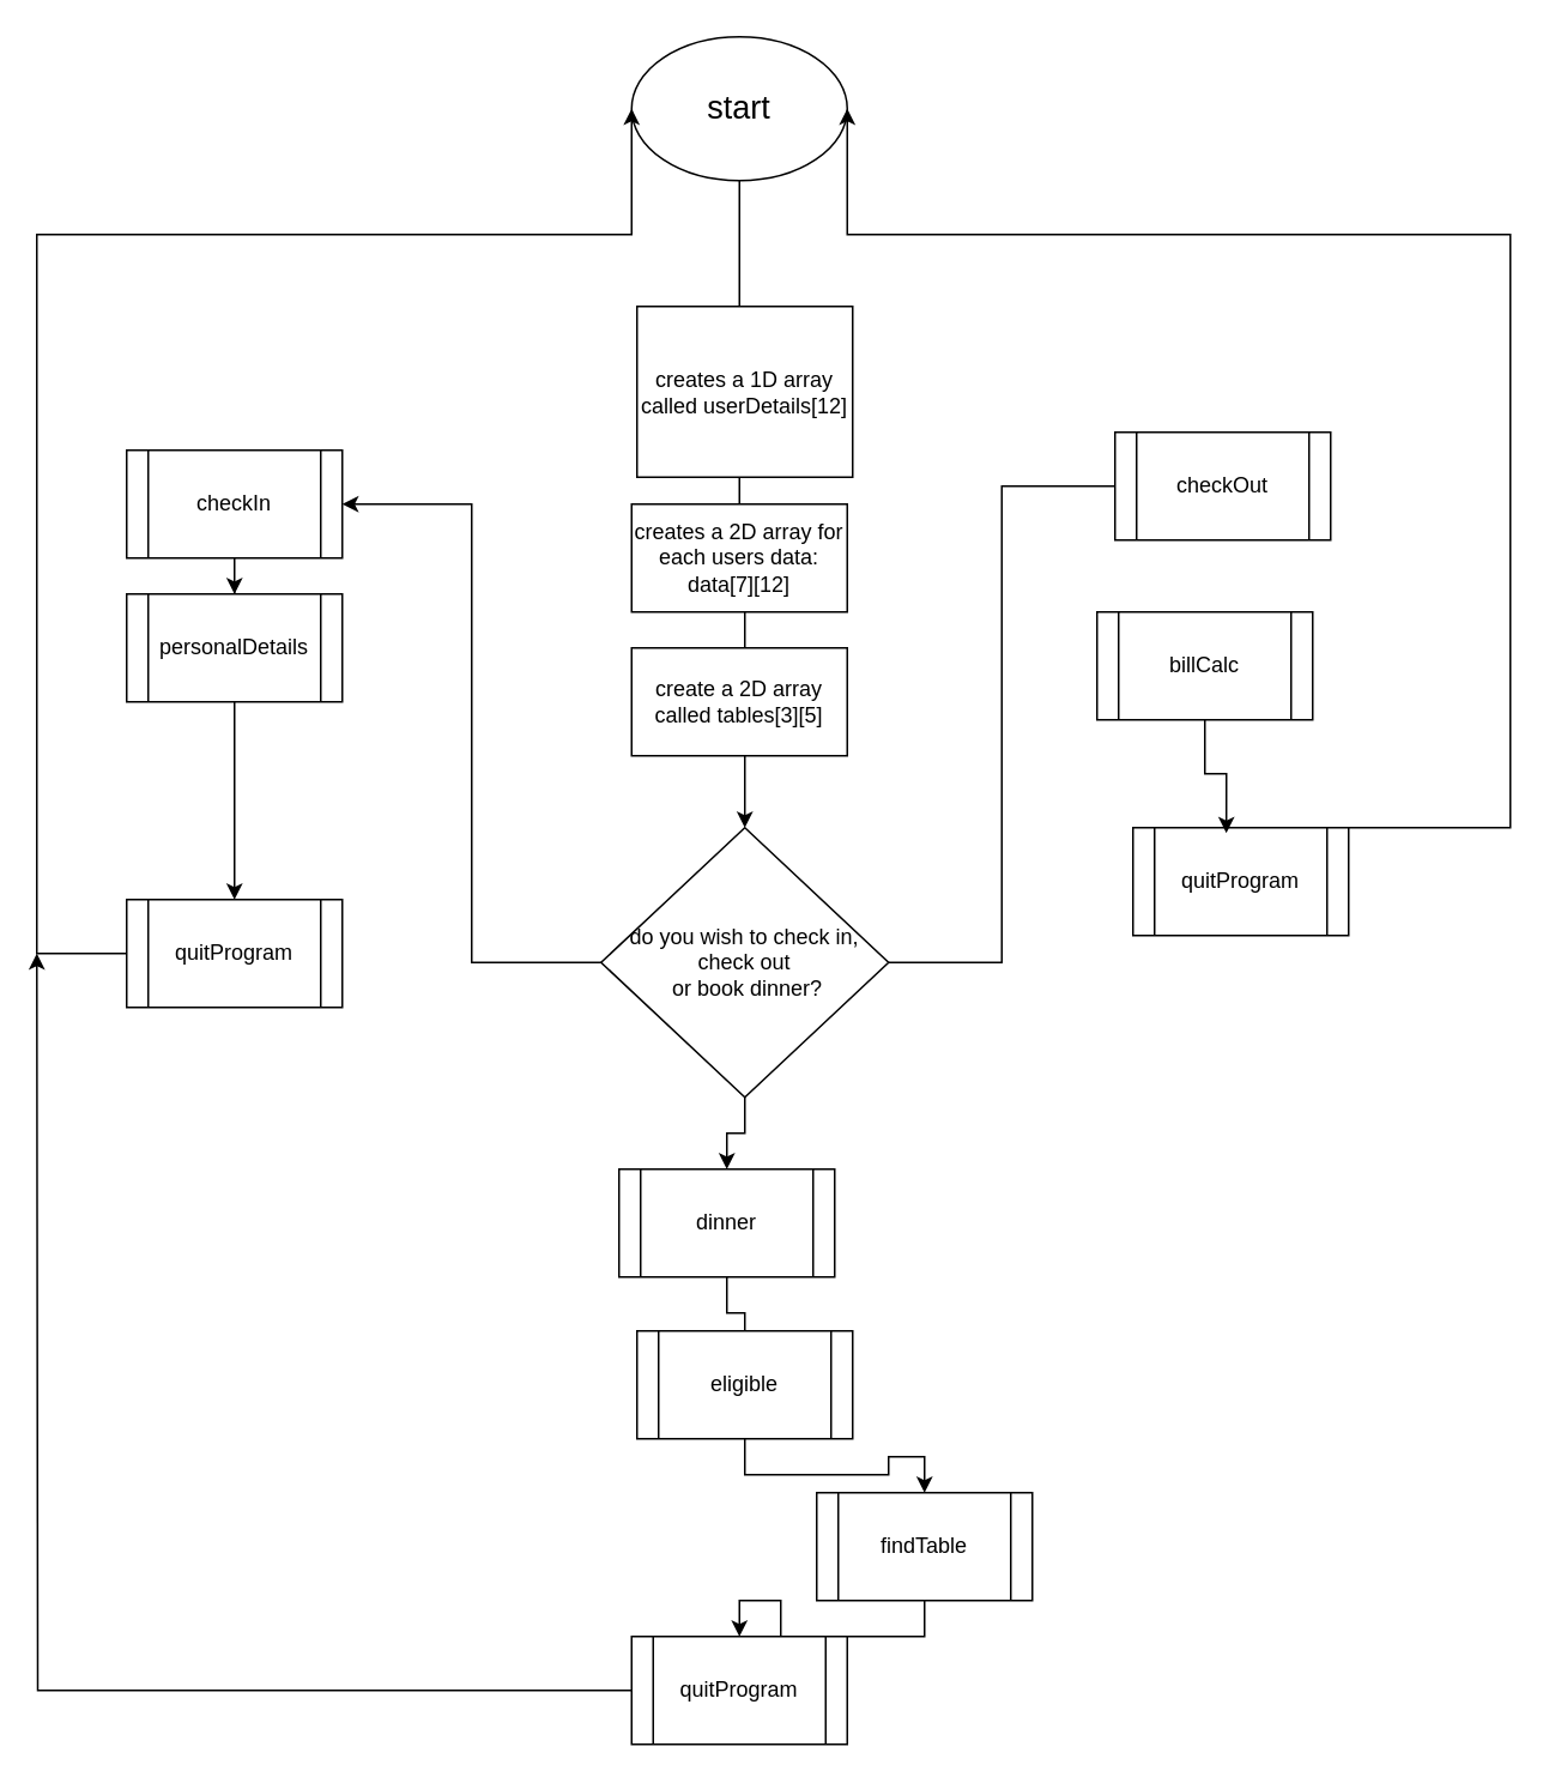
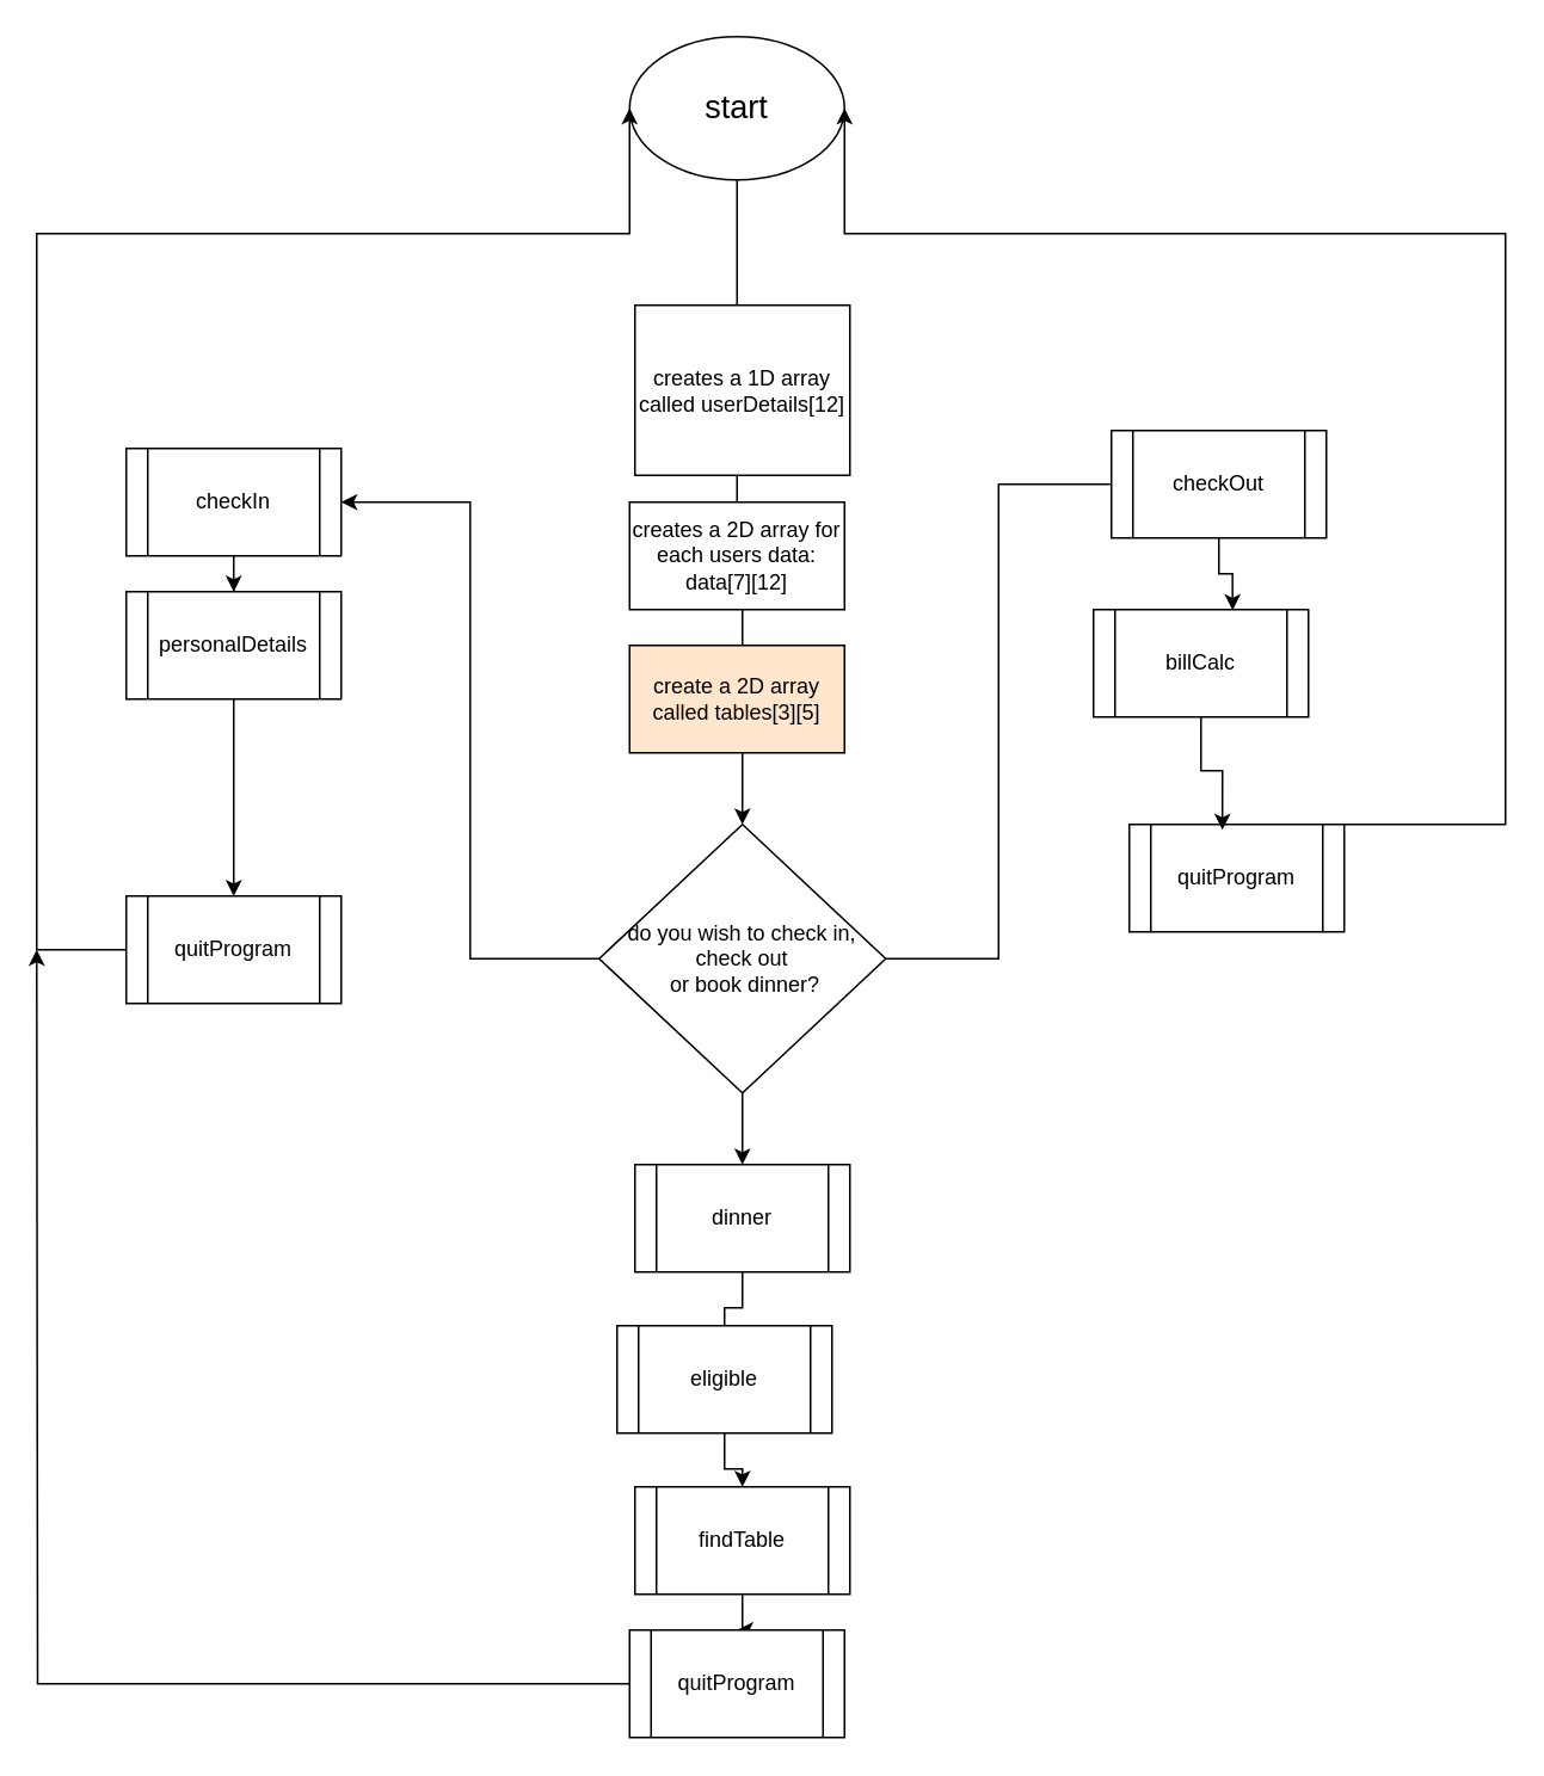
  <mxCell id="0" />
  <mxCell id="1" parent="0" />
  <mxCell id="2" value="" style="edgeStyle=orthogonalEdgeStyle;rounded=0;orthogonalLoop=1;jettySize=auto;html=1;" parent="1" source="3" target="7" edge="1"><mxGeometry relative="1" as="geometry" /></mxCell>
  <mxCell id="3" value="&lt;font style=&quot;font-size: 18px;&quot;&gt;start&lt;/font&gt;" style="ellipse;whiteSpace=wrap;html=1;" parent="1" vertex="1"><mxGeometry x="351" y="20" width="120" height="80" as="geometry" /></mxCell>
  <mxCell id="4" style="edgeStyle=orthogonalEdgeStyle;rounded=0;orthogonalLoop=1;jettySize=auto;html=1;entryX=1;entryY=0.5;entryDx=0;entryDy=0;" parent="1" source="7" target="9" edge="1"><mxGeometry relative="1" as="geometry"><mxPoint x="220" y="270" as="targetPoint" /></mxGeometry></mxCell>
  <mxCell id="5" value="" style="edgeStyle=orthogonalEdgeStyle;rounded=0;orthogonalLoop=1;jettySize=auto;html=1;" parent="1" source="7" target="11" edge="1"><mxGeometry relative="1" as="geometry" /></mxCell>
  <mxCell id="6" style="edgeStyle=orthogonalEdgeStyle;rounded=0;orthogonalLoop=1;jettySize=auto;html=1;entryX=0;entryY=0.5;entryDx=0;entryDy=0;endArrow=none;" parent="1" source="7" target="12" edge="1"><mxGeometry relative="1" as="geometry" /></mxCell>
  <mxCell id="7" value="do you wish to check in,&lt;div&gt;check out&lt;/div&gt;&lt;div&gt;&amp;nbsp;or book dinner?&lt;/div&gt;" style="rhombus;whiteSpace=wrap;html=1;align=center;" parent="1" vertex="1"><mxGeometry x="334" y="460" width="160" height="150" as="geometry" /></mxCell>
  <mxCell id="8" value="" style="edgeStyle=orthogonalEdgeStyle;rounded=0;orthogonalLoop=1;jettySize=auto;html=1;" parent="1" source="9" target="14" edge="1"><mxGeometry relative="1" as="geometry" /></mxCell>
  <mxCell id="9" value="checkIn" style="shape=process;whiteSpace=wrap;html=1;backgroundOutline=1;" parent="1" vertex="1"><mxGeometry x="70" y="250" width="120" height="60" as="geometry" /></mxCell>
  <mxCell id="10" value="" style="edgeStyle=orthogonalEdgeStyle;rounded=0;orthogonalLoop=1;jettySize=auto;html=1;endArrow=none;" parent="1" source="11" target="18" edge="1"><mxGeometry relative="1" as="geometry" /></mxCell>
- <mxCell id="11" value="dinner" style="shape=process;whiteSpace=wrap;html=1;backgroundOutline=1;" parent="1" vertex="1"><mxGeometry x="344" y="650" width="120" height="60" as="geometry" /></mxCell>
+ <mxCell id="11" value="dinner" style="shape=process;whiteSpace=wrap;html=1;backgroundOutline=1;" parent="1" vertex="1"><mxGeometry x="354" y="650" width="120" height="60" as="geometry" /></mxCell>
  <mxCell id="12" value="checkOut" style="shape=process;whiteSpace=wrap;html=1;backgroundOutline=1;" parent="1" vertex="1"><mxGeometry x="620" y="240" width="120" height="60" as="geometry" /></mxCell>
  <mxCell id="13" style="edgeStyle=orthogonalEdgeStyle;rounded=0;orthogonalLoop=1;jettySize=auto;html=1;" parent="1" source="14" target="16" edge="1"><mxGeometry relative="1" as="geometry" /></mxCell>
  <mxCell id="14" value="personalDetails" style="shape=process;whiteSpace=wrap;html=1;backgroundOutline=1;" parent="1" vertex="1"><mxGeometry x="70" y="330" width="120" height="60" as="geometry" /></mxCell>
  <mxCell id="15" style="edgeStyle=orthogonalEdgeStyle;rounded=0;orthogonalLoop=1;jettySize=auto;html=1;entryX=0;entryY=0.5;entryDx=0;entryDy=0;" parent="1" source="16" target="3" edge="1"><mxGeometry relative="1" as="geometry"><Array as="points"><mxPoint x="20" y="530" /><mxPoint x="20" y="130" /></Array></mxGeometry></mxCell>
  <mxCell id="16" value="quitProgram" style="shape=process;whiteSpace=wrap;html=1;backgroundOutline=1;" parent="1" vertex="1"><mxGeometry x="70" y="500" width="120" height="60" as="geometry" /></mxCell>
  <mxCell id="17" value="" style="edgeStyle=orthogonalEdgeStyle;rounded=0;orthogonalLoop=1;jettySize=auto;html=1;" parent="1" source="18" target="20" edge="1"><mxGeometry relative="1" as="geometry" /></mxCell>
- <mxCell id="18" value="eligible" style="shape=process;whiteSpace=wrap;html=1;backgroundOutline=1;" parent="1" vertex="1"><mxGeometry x="354" y="740" width="120" height="60" as="geometry" /></mxCell>
+ <mxCell id="18" value="eligible" style="shape=process;whiteSpace=wrap;html=1;backgroundOutline=1;" parent="1" vertex="1"><mxGeometry x="344" y="740" width="120" height="60" as="geometry" /></mxCell>
  <mxCell id="19" value="" style="edgeStyle=orthogonalEdgeStyle;rounded=0;orthogonalLoop=1;jettySize=auto;html=1;" parent="1" source="20" target="22" edge="1"><mxGeometry relative="1" as="geometry" /></mxCell>
- <mxCell id="20" value="findTable" style="shape=process;whiteSpace=wrap;html=1;backgroundOutline=1;" parent="1" vertex="1"><mxGeometry x="454" y="830" width="120" height="60" as="geometry" /></mxCell>
+ <mxCell id="20" value="findTable" style="shape=process;whiteSpace=wrap;html=1;backgroundOutline=1;" parent="1" vertex="1"><mxGeometry x="354" y="830" width="120" height="60" as="geometry" /></mxCell>
  <mxCell id="21" style="edgeStyle=orthogonalEdgeStyle;rounded=0;orthogonalLoop=1;jettySize=auto;html=1;" parent="1" source="22" edge="1"><mxGeometry relative="1" as="geometry"><mxPoint x="20" y="530" as="targetPoint" /></mxGeometry></mxCell>
  <mxCell id="22" value="quitProgram" style="shape=process;whiteSpace=wrap;html=1;backgroundOutline=1;" parent="1" vertex="1"><mxGeometry x="351" y="910" width="120" height="60" as="geometry" /></mxCell>
  <mxCell id="23" value="billCalc" style="shape=process;whiteSpace=wrap;html=1;backgroundOutline=1;" parent="1" vertex="1"><mxGeometry x="610" y="340" width="120" height="60" as="geometry" /></mxCell>
+ <mxCell id="24" style="edgeStyle=orthogonalEdgeStyle;rounded=0;orthogonalLoop=1;jettySize=auto;html=1;entryX=0.647;entryY=0.007;entryDx=0;entryDy=0;entryPerimeter=0;" parent="1" source="12" target="23" edge="1"><mxGeometry relative="1" as="geometry" /></mxCell>
  <mxCell id="25" style="edgeStyle=orthogonalEdgeStyle;rounded=0;orthogonalLoop=1;jettySize=auto;html=1;entryX=1;entryY=0.5;entryDx=0;entryDy=0;" parent="1" source="26" target="3" edge="1"><mxGeometry relative="1" as="geometry"><Array as="points"><mxPoint x="840" y="460" /><mxPoint x="840" y="130" /></Array></mxGeometry></mxCell>
  <mxCell id="26" value="quitProgram" style="shape=process;whiteSpace=wrap;html=1;backgroundOutline=1;" parent="1" vertex="1"><mxGeometry x="630" y="460" width="120" height="60" as="geometry" /></mxCell>
  <mxCell id="27" style="edgeStyle=orthogonalEdgeStyle;rounded=0;orthogonalLoop=1;jettySize=auto;html=1;entryX=0.433;entryY=0.05;entryDx=0;entryDy=0;entryPerimeter=0;" parent="1" source="23" target="26" edge="1"><mxGeometry relative="1" as="geometry" /></mxCell>
  <mxCell id="28" value="creates a 2D array for each users data:&lt;div&gt;data[7][12]&lt;/div&gt;" style="rounded=0;whiteSpace=wrap;html=1;" parent="1" vertex="1"><mxGeometry x="351" y="280" width="120" height="60" as="geometry" /></mxCell>
- <mxCell id="29" value="create a 2D array called tables[3][5]" style="rounded=0;whiteSpace=wrap;html=1;" parent="1" vertex="1"><mxGeometry x="351" y="360" width="120" height="60" as="geometry" /></mxCell>
+ <mxCell id="29" value="create a 2D array called tables[3][5]" style="rounded=0;whiteSpace=wrap;html=1;fillColor=#ffe6cc;" parent="1" vertex="1"><mxGeometry x="351" y="360" width="120" height="60" as="geometry" /></mxCell>
  <mxCell id="30" value="creates a 1D array called userDetails[12]" style="rounded=0;whiteSpace=wrap;html=1;" vertex="1" parent="1"><mxGeometry x="354" y="170" width="120" height="95" as="geometry" /></mxCell>
